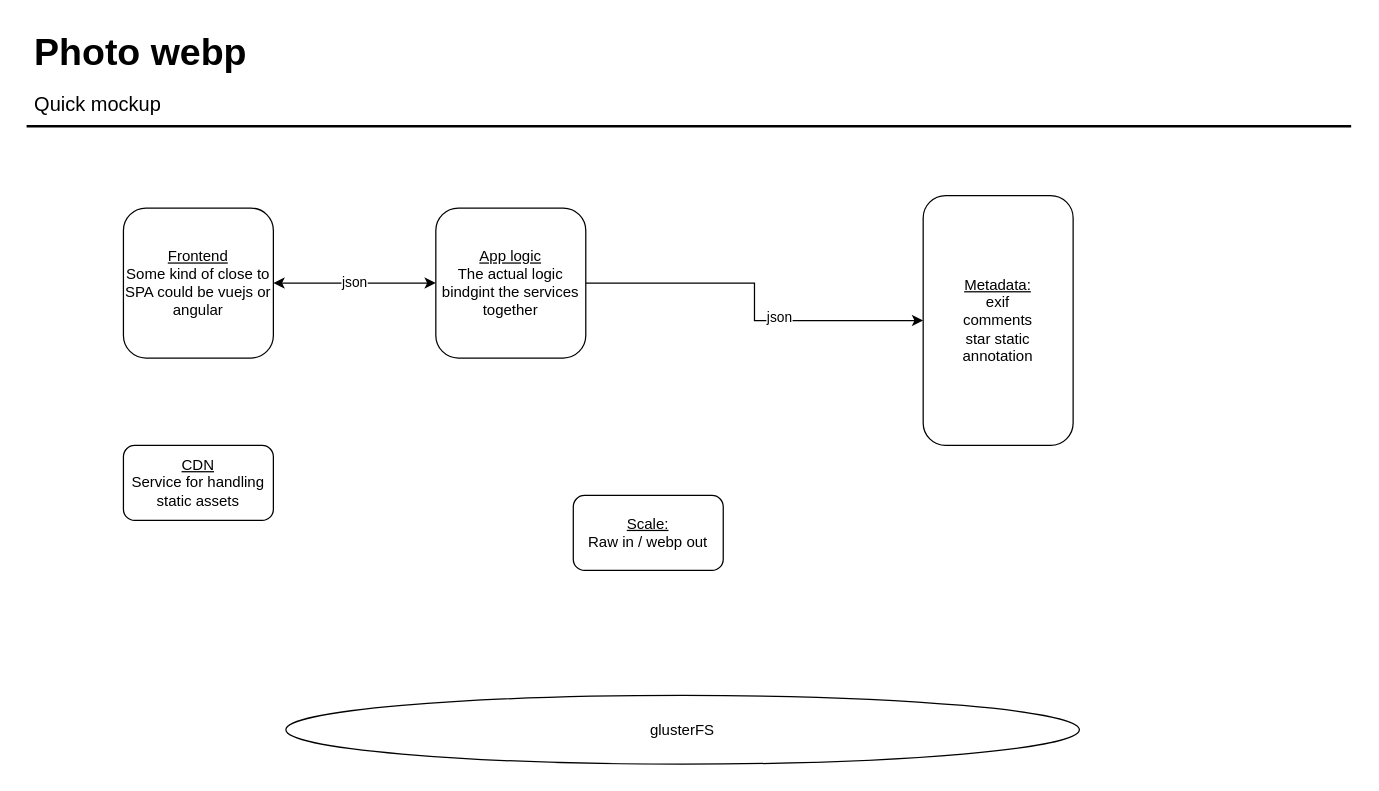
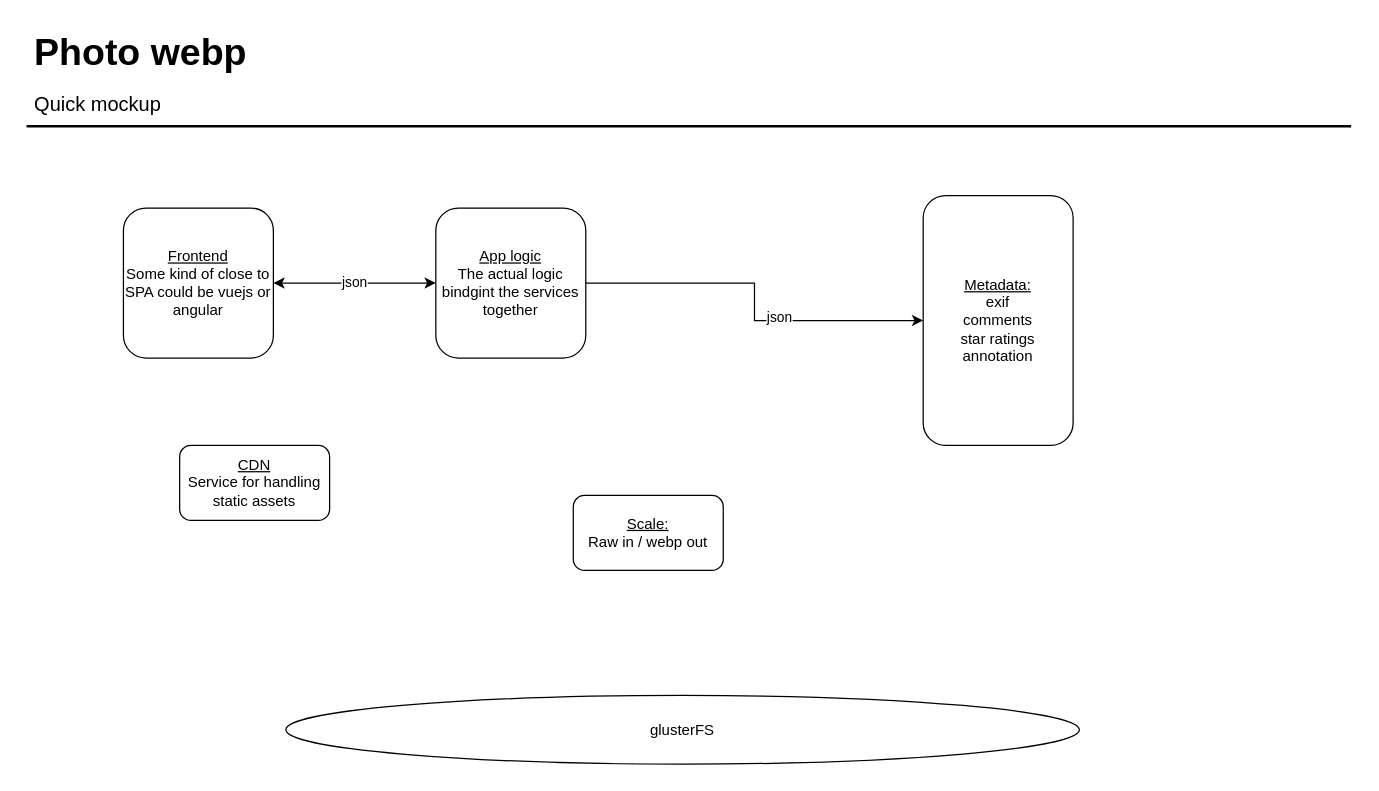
  <mxCell id="0" />
  <mxCell id="1" parent="0" />
  <mxCell id="2" value="Photo webp" style="text;html=1;resizable=0;points=[];autosize=1;align=left;verticalAlign=top;spacingTop=-4;fontSize=30;fontStyle=1" parent="1" vertex="1"><mxGeometry x="24.5" y="20.5" width="210" height="40" as="geometry" /></mxCell>
  <mxCell id="3" value="Quick mockup" style="text;html=1;resizable=0;points=[];autosize=1;align=left;verticalAlign=top;spacingTop=-4;fontSize=16;" parent="1" vertex="1"><mxGeometry x="24.5" y="70.5" width="120" height="20" as="geometry" /></mxCell>
  <mxCell id="4" value="" style="line;strokeWidth=2;html=1;fontSize=14;" parent="1" vertex="1"><mxGeometry x="20.5" y="95.5" width="1060" height="10" as="geometry" /></mxCell>
  <mxCell id="5" value="&lt;u&gt;Frontend&lt;/u&gt;&lt;br&gt;Some kind of close to SPA could be vuejs or angular" style="rounded=1;whiteSpace=wrap;html=1;" vertex="1" parent="1"><mxGeometry x="98" y="166" width="120" height="120" as="geometry" /></mxCell>
  <mxCell id="6" style="edgeStyle=orthogonalEdgeStyle;rounded=0;orthogonalLoop=1;jettySize=auto;html=1;" edge="1" parent="1" source="8" target="9"><mxGeometry relative="1" as="geometry" /></mxCell>
  <mxCell id="7" value="json" style="edgeLabel;html=1;align=center;verticalAlign=middle;resizable=0;points=[];" vertex="1" connectable="0" parent="6"><mxGeometry x="0.227" y="3" relative="1" as="geometry"><mxPoint as="offset" /></mxGeometry></mxCell>
  <mxCell id="8" value="&lt;u&gt;App logic&lt;/u&gt;&lt;br&gt;The actual logic bindgint the services together" style="rounded=1;whiteSpace=wrap;html=1;" vertex="1" parent="1"><mxGeometry x="348" y="166" width="120" height="120" as="geometry" /></mxCell>
- <mxCell id="9" value="&lt;u&gt;Metadata:&lt;br&gt;&lt;/u&gt;exif&lt;br&gt;comments&lt;br&gt;star static&lt;br&gt;annotation&lt;br&gt;" style="rounded=1;whiteSpace=wrap;html=1;" vertex="1" parent="1"><mxGeometry x="738" y="156" width="120" height="200" as="geometry" /></mxCell>
- <mxCell id="10" value="&lt;u&gt;CDN&lt;/u&gt;&lt;br&gt;Service for handling static assets" style="rounded=1;whiteSpace=wrap;html=1;" vertex="1" parent="1"><mxGeometry x="98" y="356" width="120" height="60" as="geometry" /></mxCell>
+ <mxCell id="9" value="&lt;u&gt;Metadata:&lt;br&gt;&lt;/u&gt;exif&lt;br&gt;comments&lt;br&gt;star ratings&lt;br&gt;annotation&lt;br&gt;" style="rounded=1;whiteSpace=wrap;html=1;" vertex="1" parent="1"><mxGeometry x="738" y="156" width="120" height="200" as="geometry" /></mxCell>
+ <mxCell id="10" value="&lt;u&gt;CDN&lt;/u&gt;&lt;br&gt;Service for handling static assets" style="rounded=1;whiteSpace=wrap;html=1;" vertex="1" parent="1"><mxGeometry x="143" y="356" width="120" height="60" as="geometry" /></mxCell>
  <mxCell id="11" value="&lt;u&gt;Scale:&lt;/u&gt;&lt;br&gt;Raw in / webp out" style="rounded=1;whiteSpace=wrap;html=1;" vertex="1" parent="1"><mxGeometry x="458" y="396" width="120" height="60" as="geometry" /></mxCell>
  <mxCell id="12" value="json" style="endArrow=classic;startArrow=classic;html=1;exitX=1;exitY=0.5;exitDx=0;exitDy=0;entryX=0;entryY=0.5;entryDx=0;entryDy=0;" edge="1" parent="1" source="5" target="8"><mxGeometry width="50" height="50" relative="1" as="geometry"><mxPoint x="798" y="336" as="sourcePoint" /><mxPoint x="848" y="286" as="targetPoint" /></mxGeometry></mxCell>
  <mxCell id="13" value="glusterFS" style="ellipse;whiteSpace=wrap;html=1;" vertex="1" parent="1"><mxGeometry x="228" y="556" width="635" height="55" as="geometry" /></mxCell>
